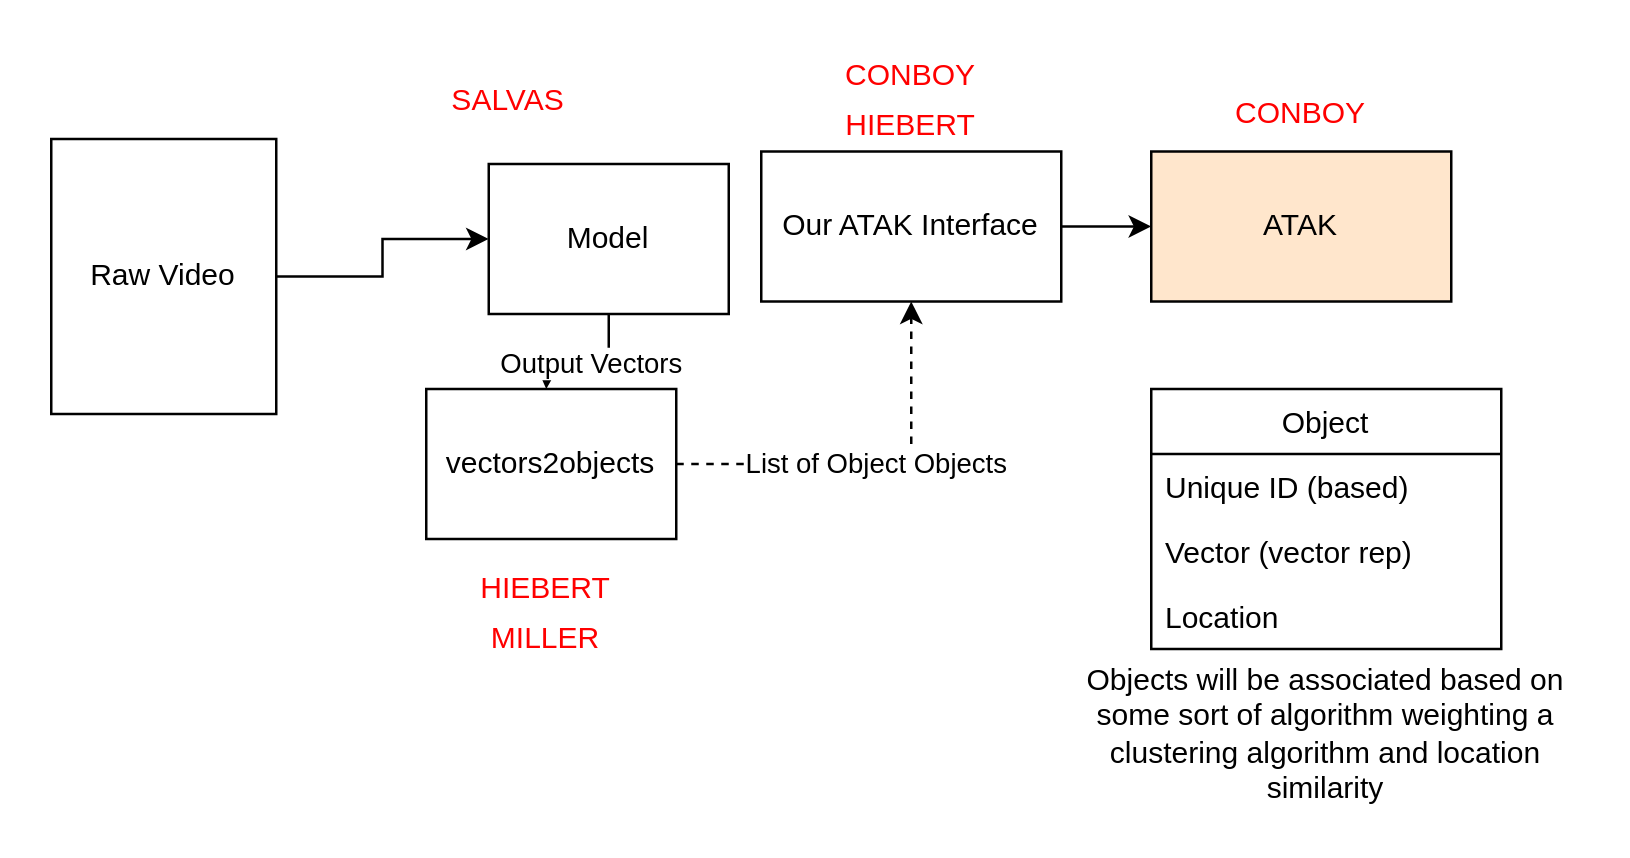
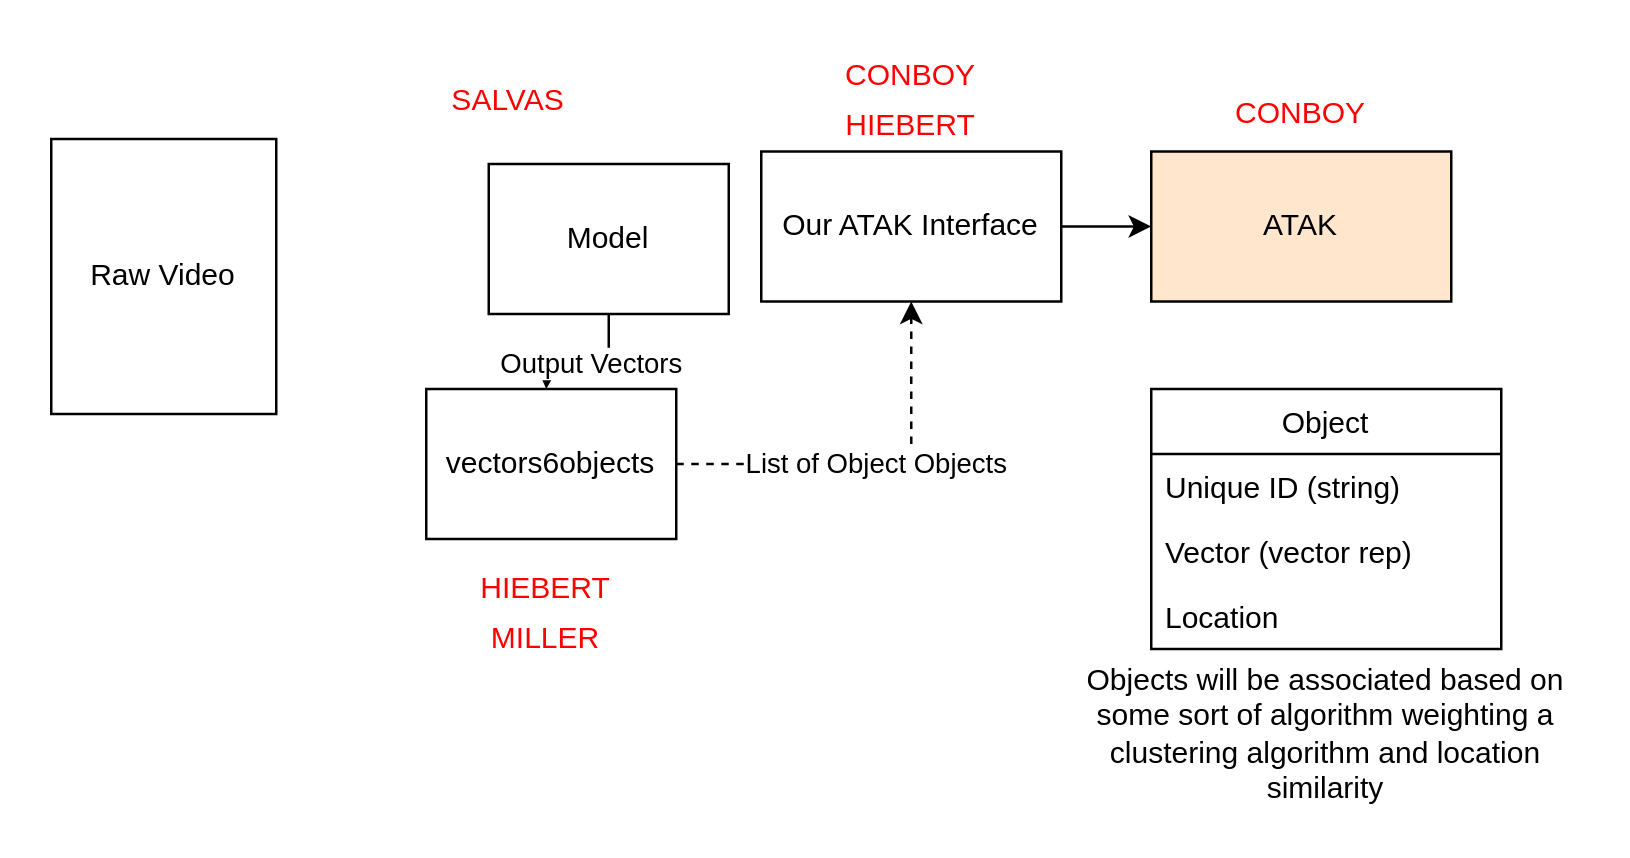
  <mxCell id="0" />
  <mxCell id="1" parent="0" />
- <mxCell id="2" style="edgeStyle=orthogonalEdgeStyle;rounded=0;orthogonalLoop=1;jettySize=auto;html=1;" edge="1" parent="1" source="3" target="5"><mxGeometry relative="1" as="geometry"><mxPoint x="180" y="90" as="targetPoint" /></mxGeometry></mxCell>
  <mxCell id="3" value="Raw Video" style="rounded=0;whiteSpace=wrap;html=1;" vertex="1" parent="1"><mxGeometry x="20" y="55" width="90" height="110" as="geometry" /></mxCell>
  <mxCell id="4" value="Output Vectors&lt;br&gt;" style="edgeStyle=orthogonalEdgeStyle;rounded=0;orthogonalLoop=1;jettySize=auto;html=1;" edge="1" parent="1" source="5"><mxGeometry relative="1" as="geometry"><mxPoint x="218" y="155" as="targetPoint" /></mxGeometry></mxCell>
  <mxCell id="5" value="Model" style="rounded=0;whiteSpace=wrap;html=1;" vertex="1" parent="1"><mxGeometry x="195" y="65" width="96" height="60" as="geometry" /></mxCell>
  <mxCell id="6" value="List of Object Objects" style="edgeStyle=orthogonalEdgeStyle;rounded=0;orthogonalLoop=1;jettySize=auto;html=1;entryX=0.5;entryY=1;entryDx=0;entryDy=0;dashed=1;" edge="1" parent="1" source="7" target="9"><mxGeometry relative="1" as="geometry"><mxPoint x="370" y="125" as="targetPoint" /></mxGeometry></mxCell>
- <mxCell id="7" value="vectors2objects" style="rounded=0;whiteSpace=wrap;html=1;" vertex="1" parent="1"><mxGeometry x="170" y="155" width="100" height="60" as="geometry" /></mxCell>
+ <mxCell id="7" value="vectors6objects" style="rounded=0;whiteSpace=wrap;html=1;" vertex="1" parent="1"><mxGeometry x="170" y="155" width="100" height="60" as="geometry" /></mxCell>
  <mxCell id="8" style="edgeStyle=orthogonalEdgeStyle;rounded=0;orthogonalLoop=1;jettySize=auto;html=1;exitX=1;exitY=0.5;exitDx=0;exitDy=0;entryX=0;entryY=0.5;entryDx=0;entryDy=0;" edge="1" parent="1" source="9" target="10"><mxGeometry relative="1" as="geometry" /></mxCell>
  <mxCell id="9" value="Our ATAK Interface" style="rounded=0;whiteSpace=wrap;html=1;" vertex="1" parent="1"><mxGeometry x="304" y="60" width="120" height="60" as="geometry" /></mxCell>
  <mxCell id="10" value="ATAK" style="rounded=0;whiteSpace=wrap;html=1;fillColor=#ffe6cc;" vertex="1" parent="1"><mxGeometry x="460" y="60" width="120" height="60" as="geometry" /></mxCell>
  <mxCell id="11" value="SALVAS" style="text;html=1;strokeColor=none;fillColor=none;align=center;verticalAlign=middle;whiteSpace=wrap;rounded=0;fontColor=#FF0000;" vertex="1" parent="1"><mxGeometry x="183" y="30" width="40" height="20" as="geometry" /></mxCell>
  <mxCell id="12" value="HIEBERT" style="text;html=1;strokeColor=none;fillColor=none;align=center;verticalAlign=middle;whiteSpace=wrap;rounded=0;fontColor=#FF0000;" vertex="1" parent="1"><mxGeometry x="198" y="225" width="40" height="20" as="geometry" /></mxCell>
  <mxCell id="13" value="HIEBERT" style="text;html=1;strokeColor=none;fillColor=none;align=center;verticalAlign=middle;whiteSpace=wrap;rounded=0;fontColor=#FF0000;" vertex="1" parent="1"><mxGeometry x="344" y="40" width="40" height="20" as="geometry" /></mxCell>
  <mxCell id="14" value="CONBOY" style="text;html=1;strokeColor=none;fillColor=none;align=center;verticalAlign=middle;whiteSpace=wrap;rounded=0;fontColor=#FF0000;" vertex="1" parent="1"><mxGeometry x="344" y="20" width="40" height="20" as="geometry" /></mxCell>
  <mxCell id="15" value="CONBOY" style="text;html=1;strokeColor=none;fillColor=none;align=center;verticalAlign=middle;whiteSpace=wrap;rounded=0;fontColor=#FF0000;" vertex="1" parent="1"><mxGeometry x="500" y="35" width="40" height="20" as="geometry" /></mxCell>
  <mxCell id="16" value="Object" style="swimlane;fontStyle=0;childLayout=stackLayout;horizontal=1;startSize=26;fillColor=none;horizontalStack=0;resizeParent=1;resizeParentMax=0;resizeLast=0;collapsible=1;marginBottom=0;strokeColor=#000000;fontColor=#000000;" vertex="1" parent="1"><mxGeometry x="460" y="155" width="140" height="104" as="geometry" /></mxCell>
- <mxCell id="17" value="Unique ID (based)" style="text;strokeColor=none;fillColor=none;align=left;verticalAlign=top;spacingLeft=4;spacingRight=4;overflow=hidden;rotatable=0;points=[[0,0.5],[1,0.5]];portConstraint=eastwest;" vertex="1" parent="16"><mxGeometry y="26" width="140" height="26" as="geometry" /></mxCell>
+ <mxCell id="17" value="Unique ID (string)" style="text;strokeColor=none;fillColor=none;align=left;verticalAlign=top;spacingLeft=4;spacingRight=4;overflow=hidden;rotatable=0;points=[[0,0.5],[1,0.5]];portConstraint=eastwest;" vertex="1" parent="16"><mxGeometry y="26" width="140" height="26" as="geometry" /></mxCell>
  <mxCell id="18" value="Vector (vector rep)" style="text;strokeColor=none;fillColor=none;align=left;verticalAlign=top;spacingLeft=4;spacingRight=4;overflow=hidden;rotatable=0;points=[[0,0.5],[1,0.5]];portConstraint=eastwest;" vertex="1" parent="16"><mxGeometry y="52" width="140" height="26" as="geometry" /></mxCell>
  <mxCell id="19" value="Location" style="text;strokeColor=none;fillColor=none;align=left;verticalAlign=top;spacingLeft=4;spacingRight=4;overflow=hidden;rotatable=0;points=[[0,0.5],[1,0.5]];portConstraint=eastwest;" vertex="1" parent="16"><mxGeometry y="78" width="140" height="26" as="geometry" /></mxCell>
  <mxCell id="20" value="Objects will be associated based on some sort of algorithm weighting a clustering algorithm and location similarity" style="text;html=1;strokeColor=none;fillColor=none;align=center;verticalAlign=middle;whiteSpace=wrap;rounded=0;fontColor=#000000;" vertex="1" parent="1"><mxGeometry x="430" y="265" width="200" height="56" as="geometry" /></mxCell>
  <mxCell id="21" value="MILLER" style="text;html=1;strokeColor=none;fillColor=none;align=center;verticalAlign=middle;whiteSpace=wrap;rounded=0;fontColor=#FF0000;" vertex="1" parent="1"><mxGeometry x="198" y="245" width="40" height="20" as="geometry" /></mxCell>
